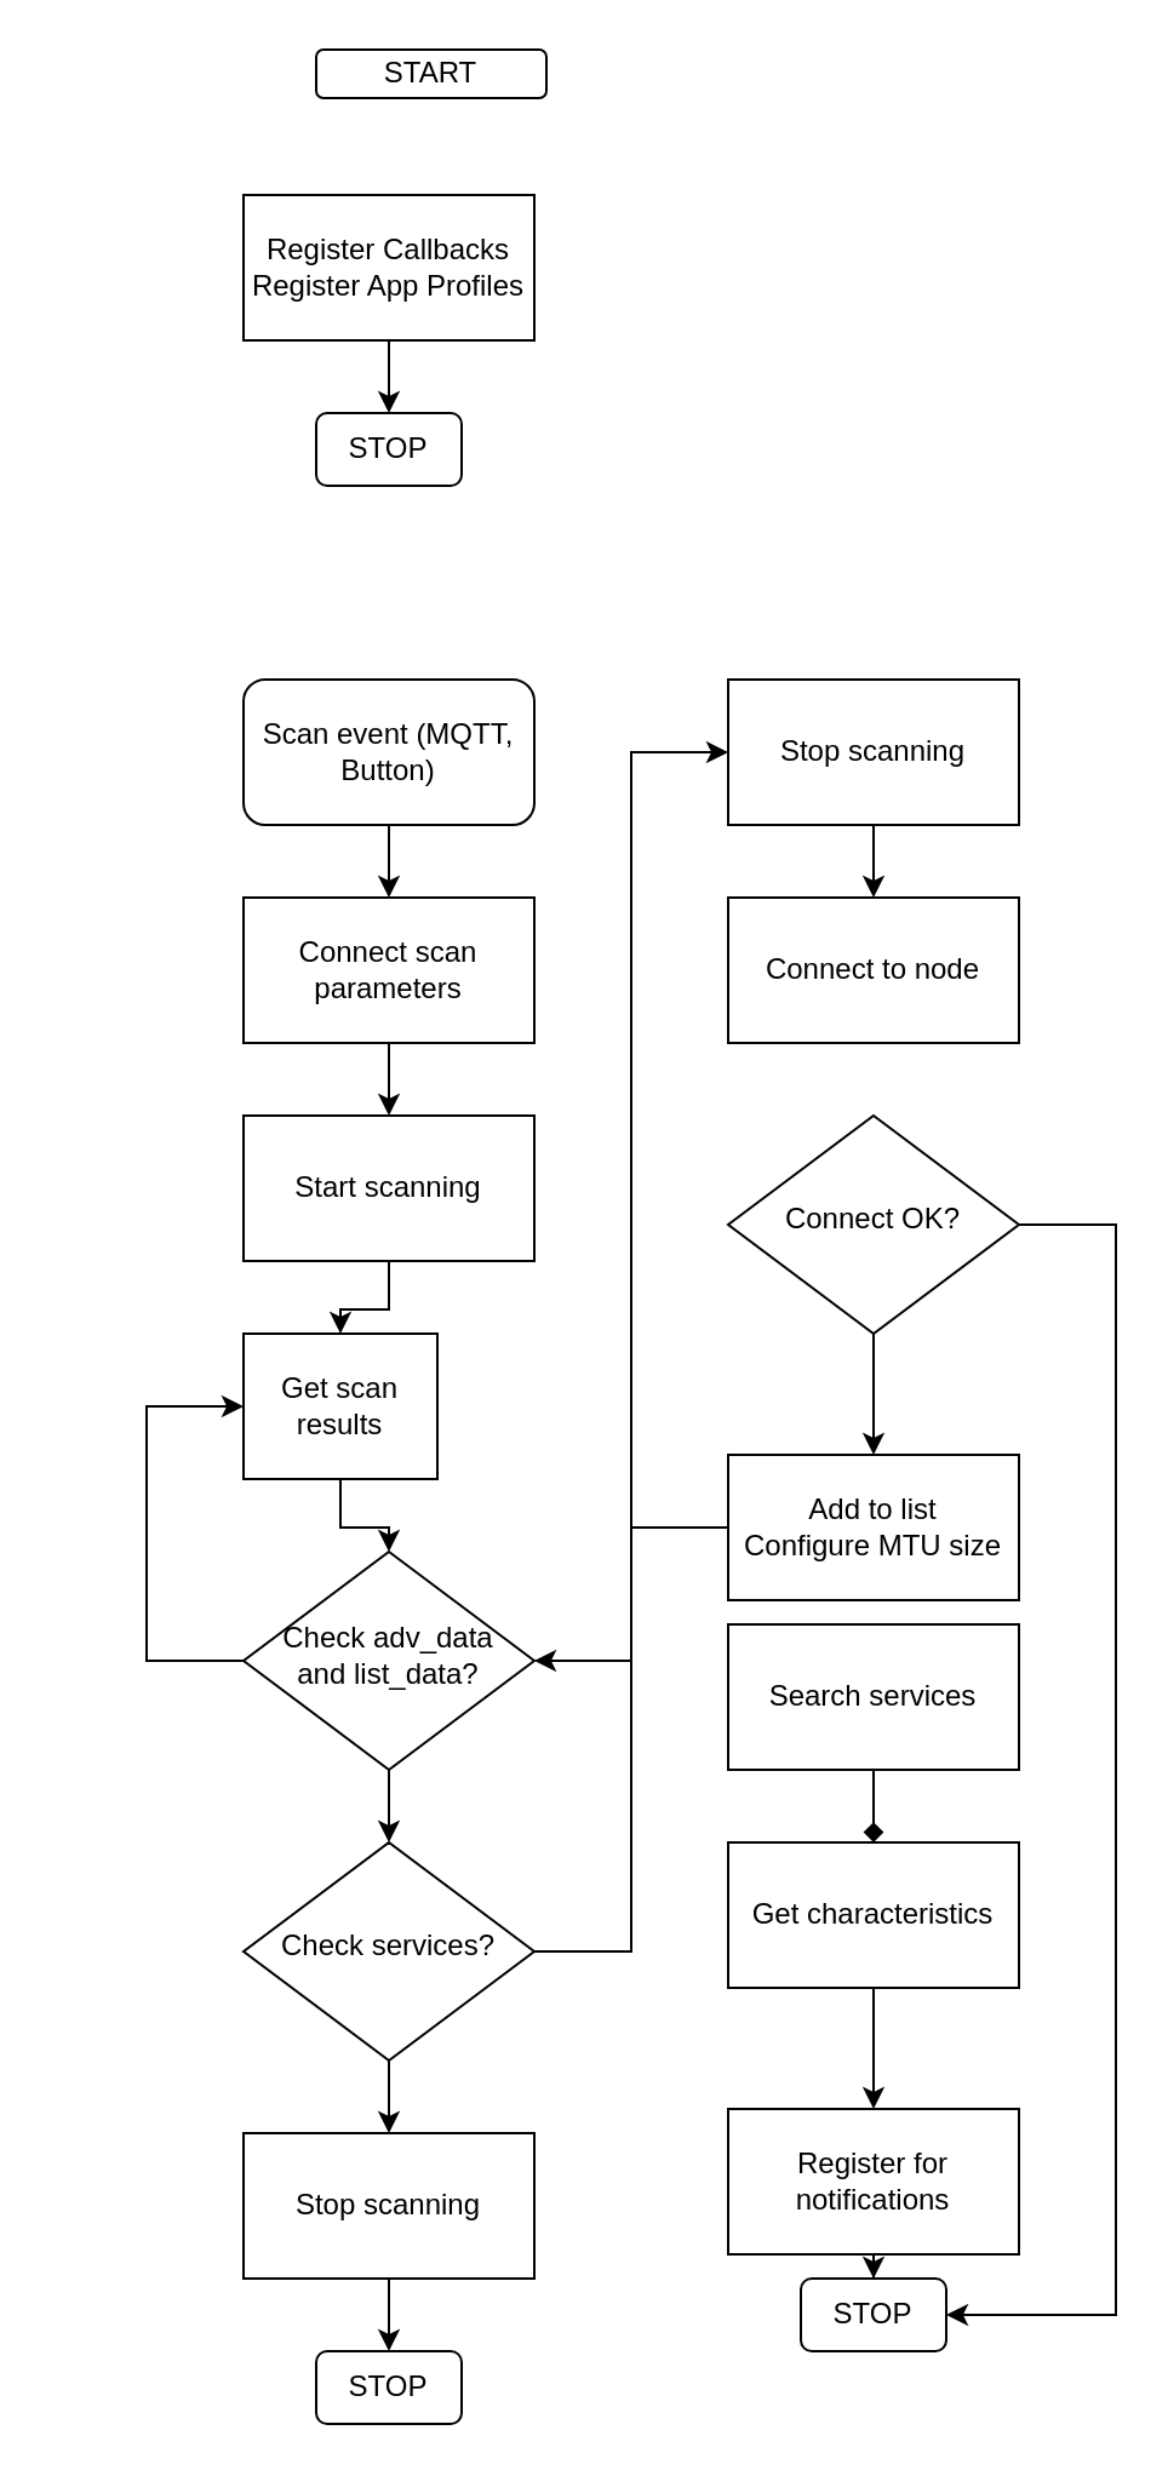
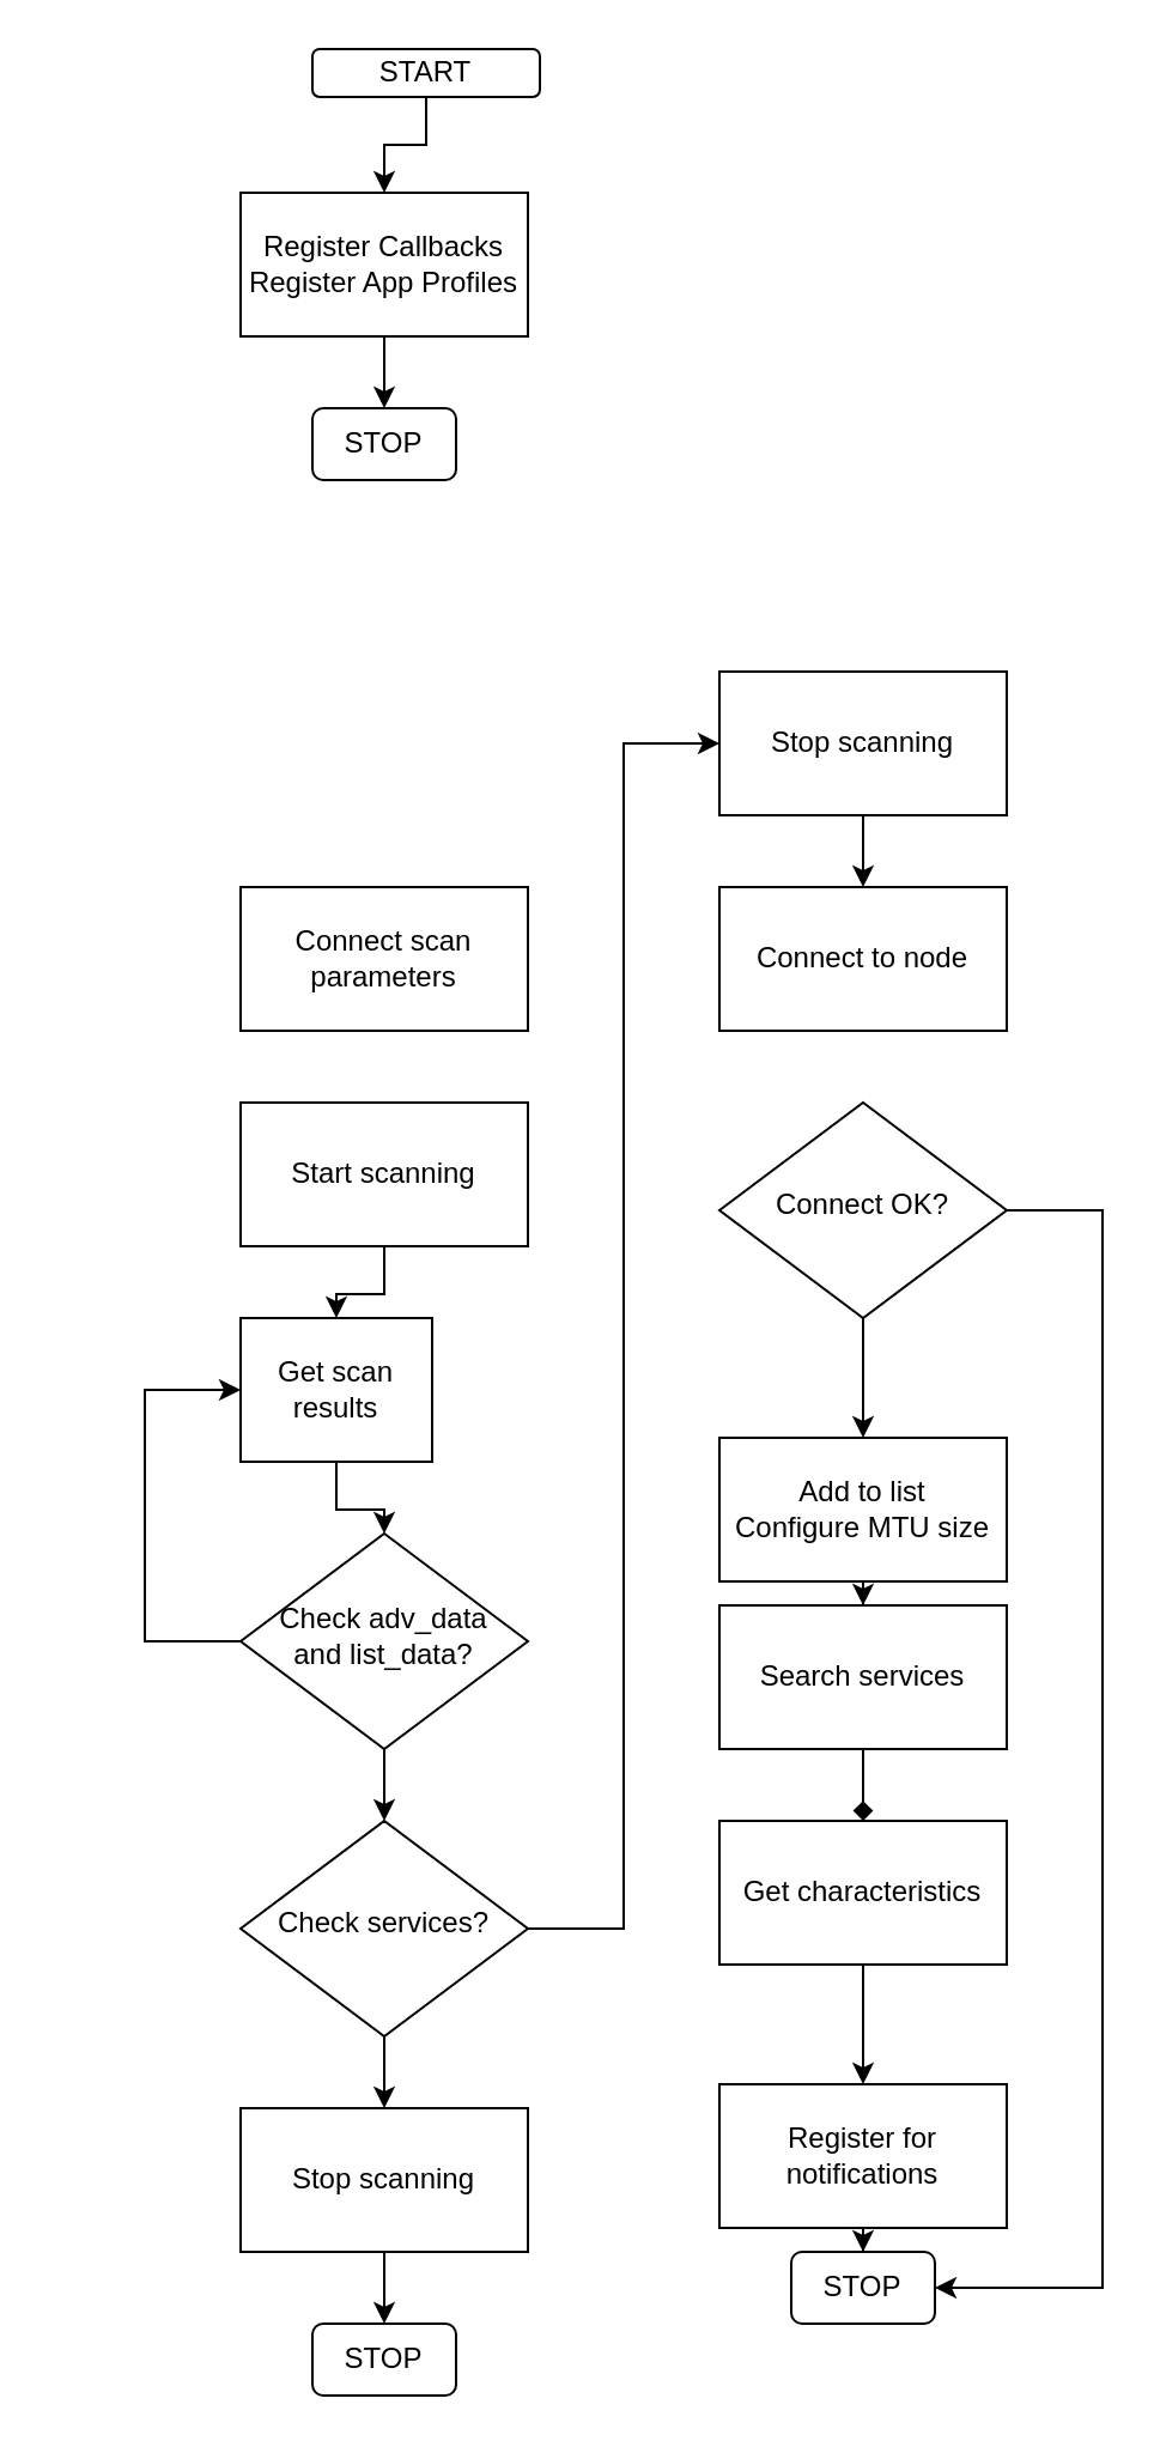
  <mxCell id="0" />
  <mxCell id="1" parent="0" />
+ <mxCell id="2" value="" style="edgeStyle=orthogonalEdgeStyle;rounded=0;orthogonalLoop=1;jettySize=auto;html=1;" edge="1" parent="1" source="3" target="5"><mxGeometry relative="1" as="geometry" /></mxCell>
  <mxCell id="3" value="START" style="rounded=1;whiteSpace=wrap;html=1;fontSize=12;glass=0;strokeWidth=1;shadow=0;" parent="1" vertex="1"><mxGeometry x="130" y="20" width="95" height="20" as="geometry" /></mxCell>
  <mxCell id="4" value="" style="edgeStyle=orthogonalEdgeStyle;rounded=0;orthogonalLoop=1;jettySize=auto;html=1;" edge="1" parent="1" source="5" target="37"><mxGeometry relative="1" as="geometry" /></mxCell>
  <mxCell id="5" value="Register Callbacks&lt;br&gt;Register App Profiles" style="rounded=0;whiteSpace=wrap;html=1;" vertex="1" parent="1"><mxGeometry x="100" y="80" width="120" height="60" as="geometry" /></mxCell>
- <mxCell id="6" value="" style="edgeStyle=orthogonalEdgeStyle;rounded=0;orthogonalLoop=1;jettySize=auto;html=1;" edge="1" parent="1" source="7" target="9"><mxGeometry relative="1" as="geometry" /></mxCell>
  <mxCell id="7" value="Connect scan parameters" style="rounded=0;whiteSpace=wrap;html=1;" vertex="1" parent="1"><mxGeometry x="100" y="370" width="120" height="60" as="geometry" /></mxCell>
  <mxCell id="8" value="" style="edgeStyle=orthogonalEdgeStyle;rounded=0;orthogonalLoop=1;jettySize=auto;html=1;" edge="1" parent="1" source="9" target="11"><mxGeometry relative="1" as="geometry" /></mxCell>
  <mxCell id="9" value="Start scanning" style="rounded=0;whiteSpace=wrap;html=1;" vertex="1" parent="1"><mxGeometry x="100" y="460" width="120" height="60" as="geometry" /></mxCell>
  <mxCell id="10" value="" style="edgeStyle=orthogonalEdgeStyle;rounded=0;orthogonalLoop=1;jettySize=auto;html=1;" edge="1" parent="1" source="11" target="13"><mxGeometry relative="1" as="geometry" /></mxCell>
  <mxCell id="11" value="Get scan results" style="rounded=0;whiteSpace=wrap;html=1;" vertex="1" parent="1"><mxGeometry x="100" y="550" width="80" height="60" as="geometry" /></mxCell>
  <mxCell id="12" value="" style="edgeStyle=orthogonalEdgeStyle;rounded=0;orthogonalLoop=1;jettySize=auto;html=1;" edge="1" parent="1" source="13"><mxGeometry relative="1" as="geometry"><mxPoint x="160" y="760" as="targetPoint" /></mxGeometry></mxCell>
  <mxCell id="13" value="Check adv_data and list_data?" style="rhombus;whiteSpace=wrap;html=1;shadow=0;fontFamily=Helvetica;fontSize=12;align=center;strokeWidth=1;spacing=6;spacingTop=-4;" vertex="1" parent="1"><mxGeometry x="100" y="640" width="120" height="90" as="geometry" /></mxCell>
  <mxCell id="14" value="" style="edgeStyle=elbowEdgeStyle;elbow=horizontal;endArrow=classic;html=1;rounded=0;entryX=0;entryY=0.5;entryDx=0;entryDy=0;exitX=0;exitY=0.5;exitDx=0;exitDy=0;" edge="1" parent="1" source="13" target="11"><mxGeometry width="50" height="50" relative="1" as="geometry"><mxPoint x="100" y="610" as="sourcePoint" /><mxPoint x="120" y="610" as="targetPoint" /><Array as="points"><mxPoint x="60" y="630" /><mxPoint y="550" x="40" /><mxPoint x="20" y="540" /></Array></mxGeometry></mxCell>
  <mxCell id="15" value="" style="edgeStyle=orthogonalEdgeStyle;rounded=0;orthogonalLoop=1;jettySize=auto;html=1;" edge="1" parent="1" source="16" target="18"><mxGeometry relative="1" as="geometry" /></mxCell>
  <mxCell id="16" value="Check services?" style="rhombus;whiteSpace=wrap;html=1;shadow=0;fontFamily=Helvetica;fontSize=12;align=center;strokeWidth=1;spacing=6;spacingTop=-4;" vertex="1" parent="1"><mxGeometry x="100" y="760" width="120" height="90" as="geometry" /></mxCell>
  <mxCell id="17" value="" style="edgeStyle=orthogonalEdgeStyle;rounded=0;orthogonalLoop=1;jettySize=auto;html=1;" edge="1" parent="1" source="18" target="19"><mxGeometry relative="1" as="geometry" /></mxCell>
  <mxCell id="18" value="Stop scanning" style="rounded=0;whiteSpace=wrap;html=1;" vertex="1" parent="1"><mxGeometry x="100" y="880" width="120" height="60" as="geometry" /></mxCell>
  <mxCell id="19" value="STOP" style="rounded=1;whiteSpace=wrap;html=1;fontSize=12;glass=0;strokeWidth=1;shadow=0;" vertex="1" parent="1"><mxGeometry x="130" y="970" width="60" height="30" as="geometry" /></mxCell>
  <mxCell id="20" value="" style="edgeStyle=orthogonalEdgeStyle;rounded=0;orthogonalLoop=1;jettySize=auto;html=1;" edge="1" parent="1" source="21" target="23"><mxGeometry relative="1" as="geometry" /></mxCell>
  <mxCell id="21" value="Stop scanning" style="rounded=0;whiteSpace=wrap;html=1;" vertex="1" parent="1"><mxGeometry x="300" y="280" width="120" height="60" as="geometry" /></mxCell>
  <mxCell id="22" value="" style="edgeStyle=elbowEdgeStyle;elbow=horizontal;endArrow=classic;html=1;rounded=0;exitX=1;exitY=0.5;exitDx=0;exitDy=0;entryX=0;entryY=0.5;entryDx=0;entryDy=0;" edge="1" parent="1" source="16" target="21"><mxGeometry width="50" height="50" relative="1" as="geometry"><mxPoint x="200" y="640" as="sourcePoint" /><mxPoint x="250" y="590" as="targetPoint" /></mxGeometry></mxCell>
  <mxCell id="23" value="Connect to node" style="rounded=0;whiteSpace=wrap;html=1;" vertex="1" parent="1"><mxGeometry x="300" y="370" width="120" height="60" as="geometry" /></mxCell>
  <mxCell id="24" value="" style="edgeStyle=orthogonalEdgeStyle;rounded=0;orthogonalLoop=1;jettySize=auto;html=1;" edge="1" parent="1" source="25" target="27"><mxGeometry relative="1" as="geometry" /></mxCell>
  <mxCell id="25" value="Connect OK?" style="rhombus;whiteSpace=wrap;html=1;shadow=0;fontFamily=Helvetica;fontSize=12;align=center;strokeWidth=1;spacing=6;spacingTop=-4;" vertex="1" parent="1"><mxGeometry x="300" y="460" width="120" height="90" as="geometry" /></mxCell>
- <mxCell id="26" value="" style="edgeStyle=orthogonalEdgeStyle;rounded=0;orthogonalLoop=1;jettySize=auto;html=1;" edge="1" parent="1" source="27" target="13"><mxGeometry relative="1" as="geometry" /></mxCell>
+ <mxCell id="26" value="" style="edgeStyle=orthogonalEdgeStyle;rounded=0;orthogonalLoop=1;jettySize=auto;html=1;" edge="1" parent="1" source="27" target="29"><mxGeometry relative="1" as="geometry" /></mxCell>
  <mxCell id="27" value="Add to list&lt;br&gt;Configure MTU size" style="rounded=0;whiteSpace=wrap;html=1;" vertex="1" parent="1"><mxGeometry x="300" y="600" width="120" height="60" as="geometry" /></mxCell>
  <mxCell id="28" value="" style="edgeStyle=orthogonalEdgeStyle;rounded=0;orthogonalLoop=1;jettySize=auto;html=1;endArrow=diamond;" edge="1" parent="1" source="29" target="31"><mxGeometry relative="1" as="geometry" /></mxCell>
  <mxCell id="29" value="Search services" style="rounded=0;whiteSpace=wrap;html=1;" vertex="1" parent="1"><mxGeometry x="300" y="670" width="120" height="60" as="geometry" /></mxCell>
  <mxCell id="30" value="" style="edgeStyle=orthogonalEdgeStyle;rounded=0;orthogonalLoop=1;jettySize=auto;html=1;" edge="1" parent="1" source="31" target="33"><mxGeometry relative="1" as="geometry" /></mxCell>
  <mxCell id="31" value="Get characteristics" style="rounded=0;whiteSpace=wrap;html=1;" vertex="1" parent="1"><mxGeometry x="300" y="760" width="120" height="60" as="geometry" /></mxCell>
  <mxCell id="32" value="" style="edgeStyle=orthogonalEdgeStyle;rounded=0;orthogonalLoop=1;jettySize=auto;html=1;" edge="1" parent="1" source="33" target="34"><mxGeometry relative="1" as="geometry" /></mxCell>
  <mxCell id="33" value="Register for notifications" style="rounded=0;whiteSpace=wrap;html=1;" vertex="1" parent="1"><mxGeometry x="300" y="870" width="120" height="60" as="geometry" /></mxCell>
  <mxCell id="34" value="STOP" style="rounded=1;whiteSpace=wrap;html=1;fontSize=12;glass=0;strokeWidth=1;shadow=0;" vertex="1" parent="1"><mxGeometry x="330" y="940" width="60" height="30" as="geometry" /></mxCell>
- <mxCell id="35" value="" style="edgeStyle=orthogonalEdgeStyle;rounded=0;orthogonalLoop=1;jettySize=auto;html=1;" edge="1" parent="1" source="36" target="7"><mxGeometry relative="1" as="geometry" /></mxCell>
- <mxCell id="36" value="Scan event (MQTT, Button)" style="rounded=1;whiteSpace=wrap;html=1;fontSize=12;glass=0;strokeWidth=1;shadow=0;" vertex="1" parent="1"><mxGeometry x="100" y="280" width="120" height="60" as="geometry" /></mxCell>
  <mxCell id="37" value="STOP" style="rounded=1;whiteSpace=wrap;html=1;fontSize=12;glass=0;strokeWidth=1;shadow=0;" vertex="1" parent="1"><mxGeometry x="130" y="170" width="60" height="30" as="geometry" /></mxCell>
  <mxCell id="38" value="" style="edgeStyle=elbowEdgeStyle;elbow=horizontal;endArrow=classic;html=1;rounded=0;exitX=1;exitY=0.5;exitDx=0;exitDy=0;entryX=1;entryY=0.5;entryDx=0;entryDy=0;" edge="1" parent="1" source="25" target="34"><mxGeometry width="50" height="50" relative="1" as="geometry"><mxPoint x="710" y="650" as="sourcePoint" /><mxPoint x="760" y="600" as="targetPoint" /><Array as="points"><mxPoint x="460" y="730" /></Array></mxGeometry></mxCell>
